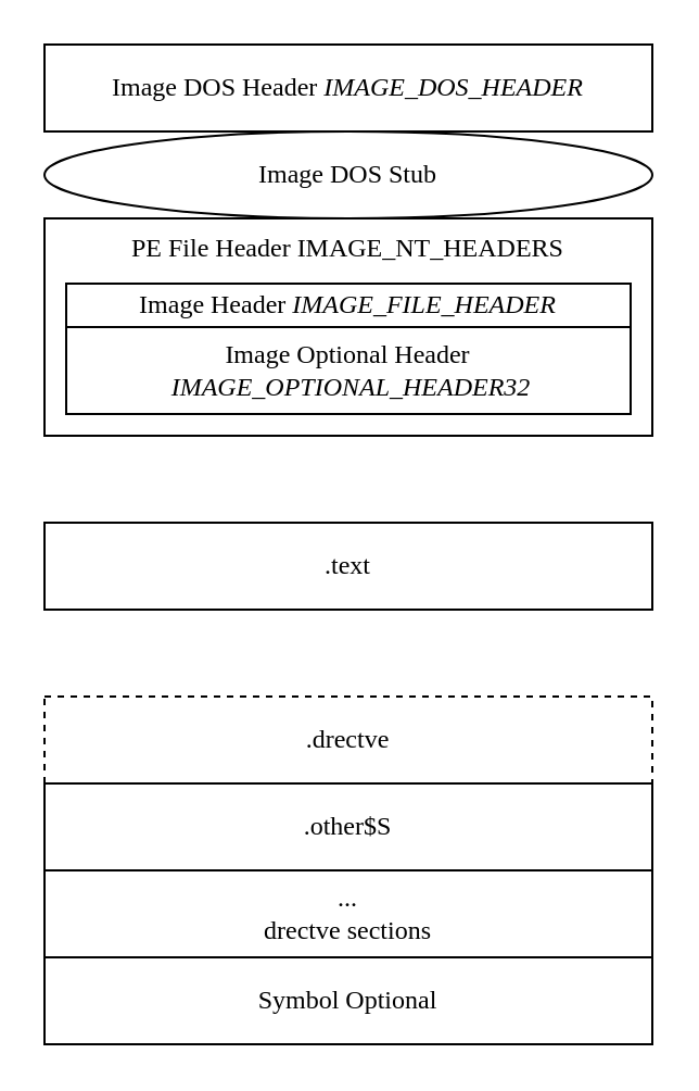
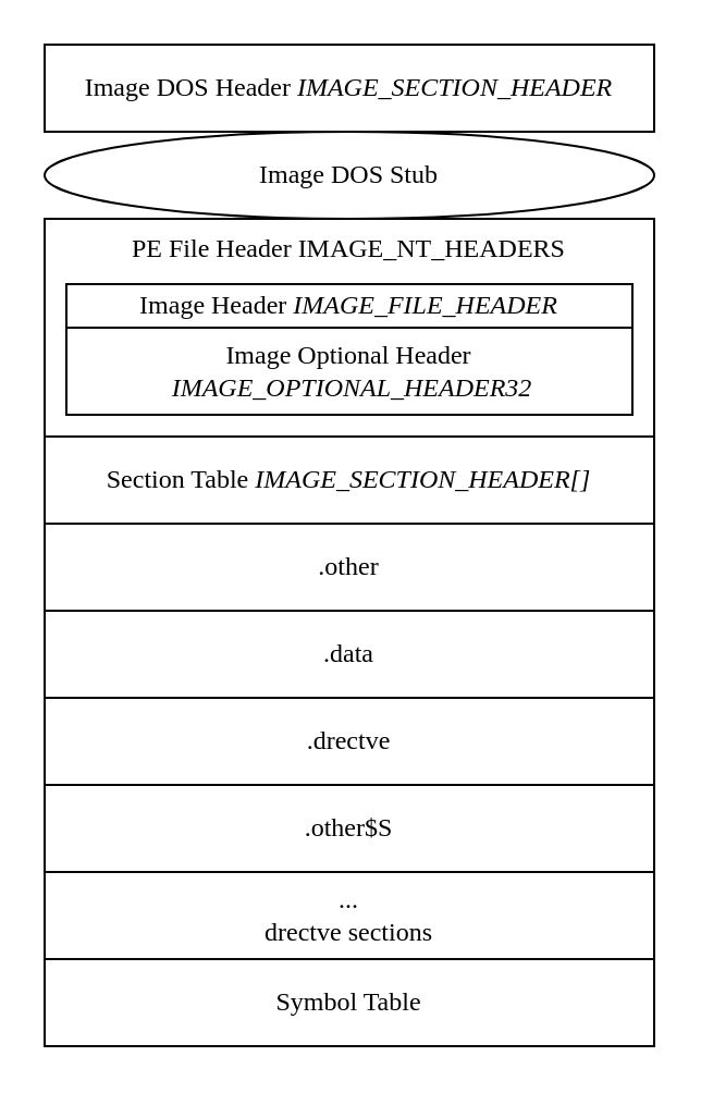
  <mxCell id="0" />
  <mxCell id="1" parent="0" />
  <mxCell id="2" value="&lt;font face=&quot;Georgia&quot;&gt;PE File Header IMAGE_NT_HEADERS&lt;br&gt;&lt;br&gt;&lt;br&gt;&lt;br&gt;&lt;br&gt;&lt;br&gt;&lt;/font&gt;" style="rounded=0;whiteSpace=wrap;html=1;" vertex="1" parent="1"><mxGeometry x="20" y="100" width="280" height="100" as="geometry" /></mxCell>
  <mxCell id="3" value="&lt;font face=&quot;Georgia&quot;&gt;Image Header&lt;i&gt;&amp;nbsp;IMAGE_FILE_HEADER&lt;/i&gt;&lt;/font&gt;" style="rounded=0;whiteSpace=wrap;html=1;" vertex="1" parent="1"><mxGeometry x="30" y="130" width="260" height="20" as="geometry" /></mxCell>
- <mxCell id="5" value="&lt;font face=&quot;Georgia&quot;&gt;.text&lt;/font&gt;" style="rounded=0;whiteSpace=wrap;html=1;" vertex="1" parent="1"><mxGeometry x="20" y="240" width="280" height="40" as="geometry" /></mxCell>
- <mxCell id="7" value="&lt;font face=&quot;Georgia&quot;&gt;.drectve&lt;br&gt;&lt;/font&gt;" style="rounded=0;whiteSpace=wrap;html=1;dashed=1;" vertex="1" parent="1"><mxGeometry x="20" y="320" width="280" height="40" as="geometry" /></mxCell>
+ <mxCell id="4" value="&lt;font face=&quot;Georgia&quot;&gt;Section Table&lt;i&gt; IMAGE_SECTION_HEADER[]&lt;/i&gt;&lt;/font&gt;" style="rounded=0;whiteSpace=wrap;html=1;" vertex="1" parent="1"><mxGeometry x="20" y="200" width="280" height="40" as="geometry" /></mxCell>
+ <mxCell id="5" value="&lt;font face=&quot;Georgia&quot;&gt;.other&lt;/font&gt;" style="rounded=0;whiteSpace=wrap;html=1;" vertex="1" parent="1"><mxGeometry x="20" y="240" width="280" height="40" as="geometry" /></mxCell>
+ <mxCell id="6" value="&lt;font face=&quot;Georgia&quot;&gt;.data&lt;br&gt;&lt;/font&gt;" style="rounded=0;whiteSpace=wrap;html=1;" vertex="1" parent="1"><mxGeometry x="20" y="280" width="280" height="40" as="geometry" /></mxCell>
+ <mxCell id="7" value="&lt;font face=&quot;Georgia&quot;&gt;.drectve&lt;br&gt;&lt;/font&gt;" style="rounded=0;whiteSpace=wrap;html=1;" vertex="1" parent="1"><mxGeometry x="20" y="320" width="280" height="40" as="geometry" /></mxCell>
  <mxCell id="8" value="&lt;font face=&quot;Georgia&quot;&gt;.other$S&lt;br&gt;&lt;/font&gt;" style="rounded=0;whiteSpace=wrap;html=1;" vertex="1" parent="1"><mxGeometry x="20" y="360" width="280" height="40" as="geometry" /></mxCell>
  <mxCell id="9" value="&lt;font face=&quot;Georgia&quot;&gt;...&lt;br&gt;drectve sections&lt;br&gt;&lt;/font&gt;" style="rounded=0;whiteSpace=wrap;html=1;" vertex="1" parent="1"><mxGeometry x="20" y="400" width="280" height="40" as="geometry" /></mxCell>
- <mxCell id="10" value="&lt;font face=&quot;Georgia&quot;&gt;Symbol Optional&lt;br&gt;&lt;/font&gt;" style="rounded=0;whiteSpace=wrap;html=1;" vertex="1" parent="1"><mxGeometry x="20" y="440" width="280" height="40" as="geometry" /></mxCell>
- <mxCell id="11" value="&lt;font face=&quot;Georgia&quot;&gt;Image DOS Header&lt;i&gt;&amp;nbsp;IMAGE_DOS_HEADER&lt;/i&gt;&lt;/font&gt;" style="rounded=0;whiteSpace=wrap;html=1;" vertex="1" parent="1"><mxGeometry x="20" y="20" width="280" height="40" as="geometry" /></mxCell>
+ <mxCell id="10" value="&lt;font face=&quot;Georgia&quot;&gt;Symbol Table&lt;br&gt;&lt;/font&gt;" style="rounded=0;whiteSpace=wrap;html=1;" vertex="1" parent="1"><mxGeometry x="20" y="440" width="280" height="40" as="geometry" /></mxCell>
+ <mxCell id="11" value="&lt;font face=&quot;Georgia&quot;&gt;Image DOS Header&lt;i&gt;&amp;nbsp;IMAGE_SECTION_HEADER&lt;/i&gt;&lt;/font&gt;" style="rounded=0;whiteSpace=wrap;html=1;" vertex="1" parent="1"><mxGeometry x="20" y="20" width="280" height="40" as="geometry" /></mxCell>
  <mxCell id="12" value="&lt;font face=&quot;Georgia&quot;&gt;Image DOS Stub&lt;/font&gt;" style="ellipse;whiteSpace=wrap;html=1;" vertex="1" parent="1"><mxGeometry x="20" y="60" width="280" height="40" as="geometry" /></mxCell>
  <mxCell id="13" value="&lt;font face=&quot;Georgia&quot;&gt;Image Optional Header&lt;br&gt;&lt;i&gt;&amp;nbsp;IMAGE_OPTIONAL_HEADER32&lt;/i&gt;&lt;/font&gt;" style="rounded=0;whiteSpace=wrap;html=1;" vertex="1" parent="1"><mxGeometry x="30" y="150" width="260" height="40" as="geometry" /></mxCell>
